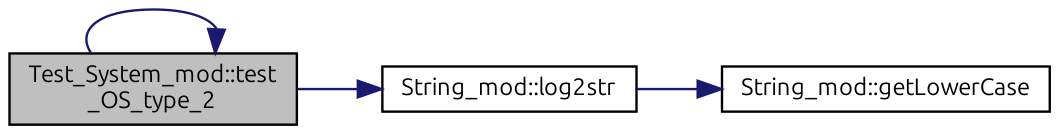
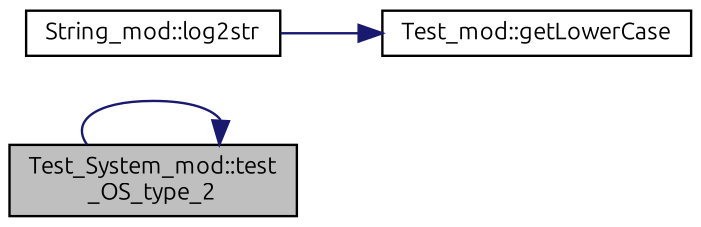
  digraph {
    fontname=Ubuntu
    rankdir=LR
    node [color=black fillcolor=white fontname=Ubuntu fontsize=10 shape=record style=filled]
    edge [color=midnightblue fontname=Ubuntu fontsize=10 labelfontname=Helvetica labelfontsize=10 style=solid]
    n1 [fillcolor=grey75 fontcolor=black height=0.2 label="Test_System_mod::test\l_OS_type_2" width=0.4]
    n2 [height=0.2 label="String_mod::log2str" width=0.4]
-   n3 [height=0.2 label="String_mod::getLowerCase" width=0.4]
+   n3 [height=0.2 label="Test_mod::getLowerCase" width=0.4]
    n1 -> n1
-   n1 -> n2
    n2 -> n3
  }
